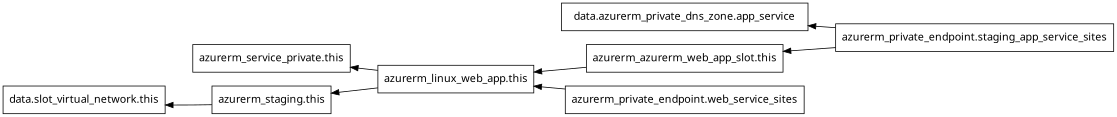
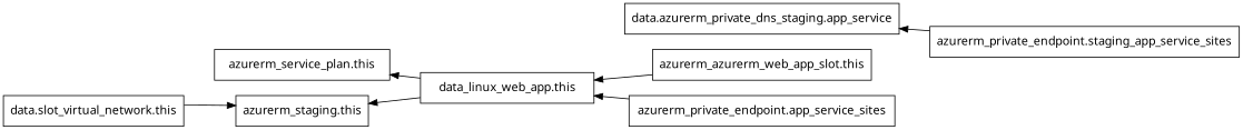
  digraph {
    rankdir=RL
    node [fontname="sans-serif" shape=rect]
-   n1 [label="data.azurerm_private_dns_zone.app_service"]
+   n1 [label="data.azurerm_private_dns_staging.app_service"]
    n2 [label="data.slot_virtual_network.this"]
-   n3 [label="azurerm_linux_web_app.this"]
-   n4 [label="azurerm_service_private.this"]
+   n3 [label="data_linux_web_app.this"]
+   n4 [label="azurerm_service_plan.this"]
    n5 [label="azurerm_staging.this"]
    n6 [label="azurerm_azurerm_web_app_slot.this"]
-   n7 [label="azurerm_private_endpoint.web_service_sites"]
+   n7 [label="azurerm_private_endpoint.app_service_sites"]
    n8 [label="azurerm_private_endpoint.staging_app_service_sites"]
    n3 -> n4
    n3 -> n5
-   n5 -> n2
+   n2 -> n5
    n6 -> n3
    n7 -> n3
    n8 -> n1
-   n8 -> n6
  }
